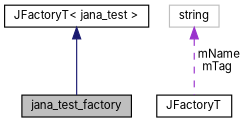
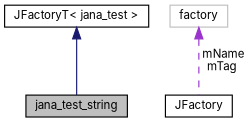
  digraph {
    fontname=Inter
    node [color=black fillcolor=white fontname=Inter fontsize=10 shape=record style=filled]
    edge [dir=back fontname=Inter fontsize=10 labelfontname=Helvetica labelfontsize=10]
-   n1 [fillcolor=grey75 fontcolor=black height=0.2 label=jana_test_factory width=0.4]
+   n1 [fillcolor=grey75 fontcolor=black height=0.2 label=jana_test_string width=0.4]
    n2 [height=0.2 label="JFactoryT\< jana_test \>" width=0.4]
-   n3 [height=0.2 label=JFactoryT width=0.4]
-   n4 [color=grey75 height=0.2 label=string width=0.4]
+   n3 [height=0.2 label=JFactory width=0.4]
+   n4 [color=grey75 height=0.2 label=factory width=0.4]
    n2 -> n1 [color=midnightblue style=solid]
    n4 -> n3 [color=darkorchid3 label=" mName\nmTag" style=dashed]
  }
